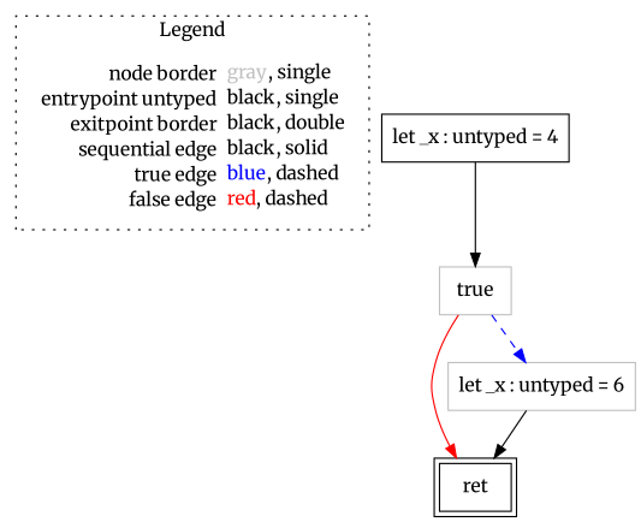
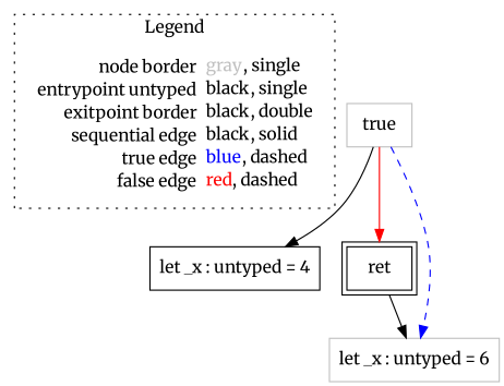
  digraph {
    fontname=Merriweather
    node [fontname=Merriweather shape=rect color=black]
    edge [color=black fontname=Merriweather]
    n1 [label=<<table border="0" cellpadding="2" cellspacing="0" cellborder="0"><tr><td align="right">node border&nbsp;</td><td align="left"><font color="gray">gray</font>, single</td></tr><tr><td align="right">entrypoint untyped&nbsp;</td><td align="left"><font color="black">black</font>, single</td></tr><tr><td align="right">exitpoint border&nbsp;</td><td align="left"><font color="black">black</font>, double</td></tr><tr><td align="right">sequential edge&nbsp;</td><td align="left"><font color="black">black</font>, solid</td></tr><tr><td align="right">true edge&nbsp;</td><td align="left"><font color="blue">blue</font>, dashed</td></tr><tr><td align="right">false edge&nbsp;</td><td align="left"><font color="red">red</font>, dashed</td></tr></table>> shape=plaintext color=""]
    n2 [label=<let _x : untyped = 4>]
    n3 [color=gray label=<true>]
    n4 [label=<ret> peripheries=2]
    n5 [color=gray label=<let _x : untyped = 6>]
    subgraph cluster_1 {
      label=Legend
      style=dotted
      n1
    }
-   n2 -> n3
+   n3 -> n2
    n3 -> n4 [color=red style=solid]
    n3 -> n5 [color=blue style=dashed]
-   n5 -> n4
+   n4 -> n5
  }
